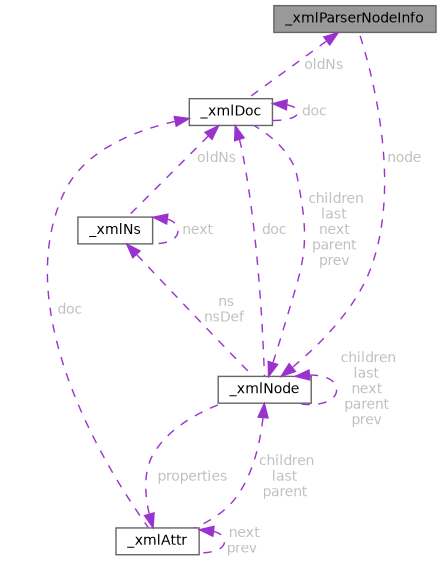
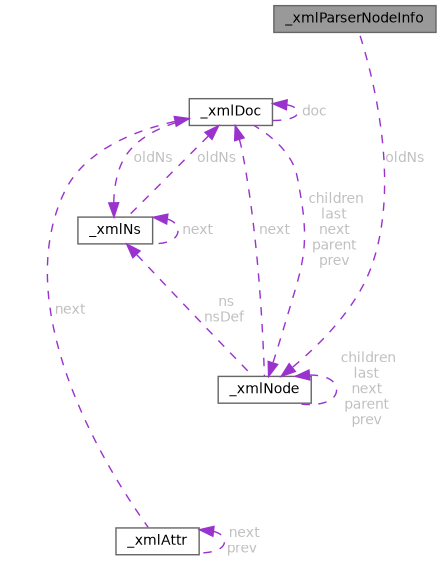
  digraph {
    node [color=gray40 fillcolor=white fontname=Helvetica fontsize=10 shape=box style=filled]
    edge [color=darkorchid3 dir=back fontcolor=grey fontname=Helvetica fontsize=10 labelfontname=Helvetica labelfontsize=10 style=dashed]
    n1 [fillcolor=grey60 fontcolor=black height=0.2 label=_xmlParserNodeInfo width=0.4]
    n2 [height=0.2 label=_xmlNode width=0.4]
    n3 [height=0.2 label=_xmlDoc width=0.4]
    n4 [height=0.2 label=_xmlAttr width=0.4]
    n5 [height=0.2 label=_xmlNs width=0.4]
-   n2 -> n1 [label=" node"]
+   n2 -> n1 [label=" oldNs"]
    n2 -> n2 [label=" children\nlast\nnext\nparent\nprev"]
    n2 -> n3 [label=" children\nlast\nnext\nparent\nprev"]
-   n2 -> n4 [label=" children\nlast\nparent"]
-   n3 -> n2 [label=" doc"]
+   n3 -> n2 [label=" next"]
    n3 -> n3 [label=" doc"]
-   n3 -> n4 [label=" doc"]
+   n3 -> n4 [label=" next"]
    n3 -> n5 [label=" oldNs"]
-   n4 -> n2 [label=" properties"]
    n4 -> n4 [label=" next\nprev"]
    n5 -> n2 [label=" ns\nnsDef"]
-   n1 -> n3 [label=" oldNs"]
+   n5 -> n3 [label=" oldNs"]
    n5 -> n5 [label=" next"]
  }
